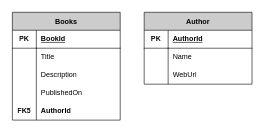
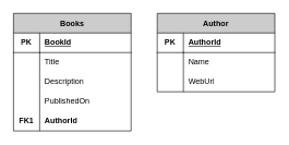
  <mxCell id="0" />
  <mxCell id="1" parent="0" />
  <mxCell id="2" value="Books" style="shape=table;startSize=30;container=1;collapsible=0;childLayout=tableLayout;fixedRows=1;rowLines=0;fontStyle=1;fillColor=#CCCCCC;" vertex="1" parent="1"><mxGeometry x="20" y="20" width="180" height="180" as="geometry" /></mxCell>
  <mxCell id="3" value="" style="shape=tableRow;horizontal=0;startSize=0;swimlaneHead=0;swimlaneBody=0;top=0;left=0;bottom=0;right=0;collapsible=0;dropTarget=0;fillColor=none;points=[[0,0.5],[1,0.5]];portConstraint=eastwest;" vertex="1" parent="2"><mxGeometry y="30" width="180" height="30" as="geometry" /></mxCell>
  <mxCell id="4" value="PK" style="shape=partialRectangle;html=1;whiteSpace=wrap;connectable=0;fillColor=none;top=0;left=0;bottom=1;right=0;overflow=hidden;pointerEvents=1;strokeColor=default;fontStyle=1" vertex="1" parent="3"><mxGeometry width="40" height="30" as="geometry"><mxRectangle width="40" height="30" as="alternateBounds" /></mxGeometry></mxCell>
  <mxCell id="5" value="BookId" style="shape=partialRectangle;connectable=0;fillColor=none;top=0;left=0;bottom=1;right=0;align=left;spacingLeft=6;overflow=hidden;strokeColor=default;perimeterSpacing=0;shadow=0;labelBorderColor=none;whiteSpace=wrap;html=1;labelBackgroundColor=none;fontStyle=5" vertex="1" parent="3"><mxGeometry x="40" width="140" height="30" as="geometry"><mxRectangle width="140" height="30" as="alternateBounds" /></mxGeometry></mxCell>
  <mxCell id="6" style="shape=tableRow;horizontal=0;startSize=0;swimlaneHead=0;swimlaneBody=0;top=0;left=0;bottom=0;right=0;collapsible=0;dropTarget=0;fillColor=none;points=[[0,0.5],[1,0.5]];portConstraint=eastwest;" vertex="1" parent="2"><mxGeometry y="60" width="180" height="30" as="geometry" /></mxCell>
  <mxCell id="7" style="shape=partialRectangle;html=1;whiteSpace=wrap;connectable=0;fillColor=none;top=0;left=0;bottom=0;right=0;overflow=hidden;" vertex="1" parent="6"><mxGeometry width="40" height="30" as="geometry"><mxRectangle width="40" height="30" as="alternateBounds" /></mxGeometry></mxCell>
  <mxCell id="8" value="Title" style="shape=partialRectangle;html=1;whiteSpace=wrap;connectable=0;fillColor=none;top=0;left=0;bottom=0;right=0;align=left;spacingLeft=6;overflow=hidden;" vertex="1" parent="6"><mxGeometry x="40" width="140" height="30" as="geometry"><mxRectangle width="140" height="30" as="alternateBounds" /></mxGeometry></mxCell>
  <mxCell id="9" style="shape=tableRow;horizontal=0;startSize=0;swimlaneHead=0;swimlaneBody=0;top=0;left=0;bottom=0;right=0;collapsible=0;dropTarget=0;fillColor=none;points=[[0,0.5],[1,0.5]];portConstraint=eastwest;" vertex="1" parent="2"><mxGeometry y="90" width="180" height="30" as="geometry" /></mxCell>
  <mxCell id="10" style="shape=partialRectangle;html=1;whiteSpace=wrap;connectable=0;fillColor=none;top=0;left=0;bottom=0;right=0;overflow=hidden;" vertex="1" parent="9"><mxGeometry width="40" height="30" as="geometry"><mxRectangle width="40" height="30" as="alternateBounds" /></mxGeometry></mxCell>
  <mxCell id="11" value="Description" style="shape=partialRectangle;html=1;whiteSpace=wrap;connectable=0;fillColor=none;top=0;left=0;bottom=0;right=0;align=left;spacingLeft=6;overflow=hidden;" vertex="1" parent="9"><mxGeometry x="40" width="140" height="30" as="geometry"><mxRectangle width="140" height="30" as="alternateBounds" /></mxGeometry></mxCell>
  <mxCell id="12" value="" style="shape=tableRow;horizontal=0;startSize=0;swimlaneHead=0;swimlaneBody=0;top=0;left=0;bottom=0;right=0;collapsible=0;dropTarget=0;fillColor=none;points=[[0,0.5],[1,0.5]];portConstraint=eastwest;" vertex="1" parent="2"><mxGeometry y="120" width="180" height="30" as="geometry" /></mxCell>
  <mxCell id="13" value="" style="shape=partialRectangle;html=1;whiteSpace=wrap;connectable=0;fillColor=none;top=0;left=0;bottom=0;right=0;overflow=hidden;" vertex="1" parent="12"><mxGeometry width="40" height="30" as="geometry"><mxRectangle width="40" height="30" as="alternateBounds" /></mxGeometry></mxCell>
  <mxCell id="14" value="PublishedOn" style="shape=partialRectangle;html=1;whiteSpace=wrap;connectable=0;fillColor=none;top=0;left=0;bottom=0;right=0;align=left;spacingLeft=6;overflow=hidden;" vertex="1" parent="12"><mxGeometry x="40" width="140" height="30" as="geometry"><mxRectangle width="140" height="30" as="alternateBounds" /></mxGeometry></mxCell>
  <mxCell id="15" value="" style="shape=tableRow;horizontal=0;startSize=0;swimlaneHead=0;swimlaneBody=0;top=0;left=0;bottom=0;right=0;collapsible=0;dropTarget=0;fillColor=none;points=[[0,0.5],[1,0.5]];portConstraint=eastwest;" vertex="1" parent="2"><mxGeometry y="150" width="180" height="30" as="geometry" /></mxCell>
- <mxCell id="16" value="FK5" style="shape=partialRectangle;html=1;whiteSpace=wrap;connectable=0;fillColor=none;top=0;left=0;bottom=0;right=0;overflow=hidden;fontStyle=1" vertex="1" parent="15"><mxGeometry width="40" height="30" as="geometry"><mxRectangle width="40" height="30" as="alternateBounds" /></mxGeometry></mxCell>
+ <mxCell id="16" value="FK1" style="shape=partialRectangle;html=1;whiteSpace=wrap;connectable=0;fillColor=none;top=0;left=0;bottom=0;right=0;overflow=hidden;fontStyle=1" vertex="1" parent="15"><mxGeometry width="40" height="30" as="geometry"><mxRectangle width="40" height="30" as="alternateBounds" /></mxGeometry></mxCell>
  <mxCell id="17" value="AuthorId" style="shape=partialRectangle;html=1;whiteSpace=wrap;connectable=0;fillColor=none;top=0;left=0;bottom=0;right=0;align=left;spacingLeft=6;overflow=hidden;fontStyle=1" vertex="1" parent="15"><mxGeometry x="40" width="140" height="30" as="geometry"><mxRectangle width="140" height="30" as="alternateBounds" /></mxGeometry></mxCell>
  <mxCell id="18" value="Author" style="shape=table;startSize=30;container=1;collapsible=0;childLayout=tableLayout;fixedRows=1;rowLines=0;fontStyle=1;fillColor=#CCCCCC;" vertex="1" parent="1"><mxGeometry x="240" y="20" width="180" height="120" as="geometry" /></mxCell>
  <mxCell id="19" value="" style="shape=tableRow;horizontal=0;startSize=0;swimlaneHead=0;swimlaneBody=0;top=0;left=0;bottom=0;right=0;collapsible=0;dropTarget=0;fillColor=none;points=[[0,0.5],[1,0.5]];portConstraint=eastwest;" vertex="1" parent="18"><mxGeometry y="30" width="180" height="30" as="geometry" /></mxCell>
  <mxCell id="20" value="PK" style="shape=partialRectangle;html=1;whiteSpace=wrap;connectable=0;fillColor=none;top=0;left=0;bottom=1;right=0;overflow=hidden;pointerEvents=1;strokeColor=default;fontStyle=1" vertex="1" parent="19"><mxGeometry width="40" height="30" as="geometry"><mxRectangle width="40" height="30" as="alternateBounds" /></mxGeometry></mxCell>
  <mxCell id="21" value="AuthorId" style="shape=partialRectangle;connectable=0;fillColor=none;top=0;left=0;bottom=1;right=0;align=left;spacingLeft=6;overflow=hidden;strokeColor=default;perimeterSpacing=0;shadow=0;labelBorderColor=none;whiteSpace=wrap;html=1;labelBackgroundColor=none;fontStyle=5" vertex="1" parent="19"><mxGeometry x="40" width="140" height="30" as="geometry"><mxRectangle width="140" height="30" as="alternateBounds" /></mxGeometry></mxCell>
  <mxCell id="22" style="shape=tableRow;horizontal=0;startSize=0;swimlaneHead=0;swimlaneBody=0;top=0;left=0;bottom=0;right=0;collapsible=0;dropTarget=0;fillColor=none;points=[[0,0.5],[1,0.5]];portConstraint=eastwest;" vertex="1" parent="18"><mxGeometry y="60" width="180" height="30" as="geometry" /></mxCell>
  <mxCell id="23" style="shape=partialRectangle;html=1;whiteSpace=wrap;connectable=0;fillColor=none;top=0;left=0;bottom=0;right=0;overflow=hidden;" vertex="1" parent="22"><mxGeometry width="40" height="30" as="geometry"><mxRectangle width="40" height="30" as="alternateBounds" /></mxGeometry></mxCell>
  <mxCell id="24" value="Name" style="shape=partialRectangle;html=1;whiteSpace=wrap;connectable=0;fillColor=none;top=0;left=0;bottom=0;right=0;align=left;spacingLeft=6;overflow=hidden;" vertex="1" parent="22"><mxGeometry x="40" width="140" height="30" as="geometry"><mxRectangle width="140" height="30" as="alternateBounds" /></mxGeometry></mxCell>
  <mxCell id="25" style="shape=tableRow;horizontal=0;startSize=0;swimlaneHead=0;swimlaneBody=0;top=0;left=0;bottom=0;right=0;collapsible=0;dropTarget=0;fillColor=none;points=[[0,0.5],[1,0.5]];portConstraint=eastwest;" vertex="1" parent="18"><mxGeometry y="90" width="180" height="30" as="geometry" /></mxCell>
  <mxCell id="26" style="shape=partialRectangle;html=1;whiteSpace=wrap;connectable=0;fillColor=none;top=0;left=0;bottom=0;right=0;overflow=hidden;" vertex="1" parent="25"><mxGeometry width="40" height="30" as="geometry"><mxRectangle width="40" height="30" as="alternateBounds" /></mxGeometry></mxCell>
  <mxCell id="27" value="WebUrl" style="shape=partialRectangle;html=1;whiteSpace=wrap;connectable=0;fillColor=none;top=0;left=0;bottom=0;right=0;align=left;spacingLeft=6;overflow=hidden;" vertex="1" parent="25"><mxGeometry x="40" width="140" height="30" as="geometry"><mxRectangle width="140" height="30" as="alternateBounds" /></mxGeometry></mxCell>
